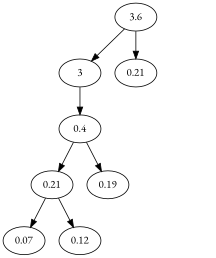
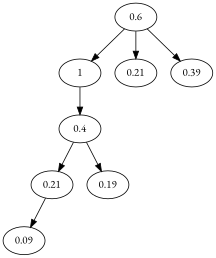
  digraph {
    fontname="EB Garamond"
    node [fontname="EB Garamond"]
    edge [fontname="EB Garamond"]
-   n1 [label=3]
+   n1 [label=1]
    n2 [label=0.4]
    n3 [label=0.21]
    n4 [label=0.19]
-   n5 [label=3.6]
+   n5 [label=0.6]
    n6 [label=0.21]
-   n8 [label=0.07]
-   n9 [label=0.12]
+   n7 [label=0.39]
+   n8 [label=0.09]
    n1 -> n2
    n2 -> n3
    n2 -> n4
    n3 -> n8
-   n3 -> n9
    n5 -> n1
    n5 -> n6
+   n5 -> n7
  }
